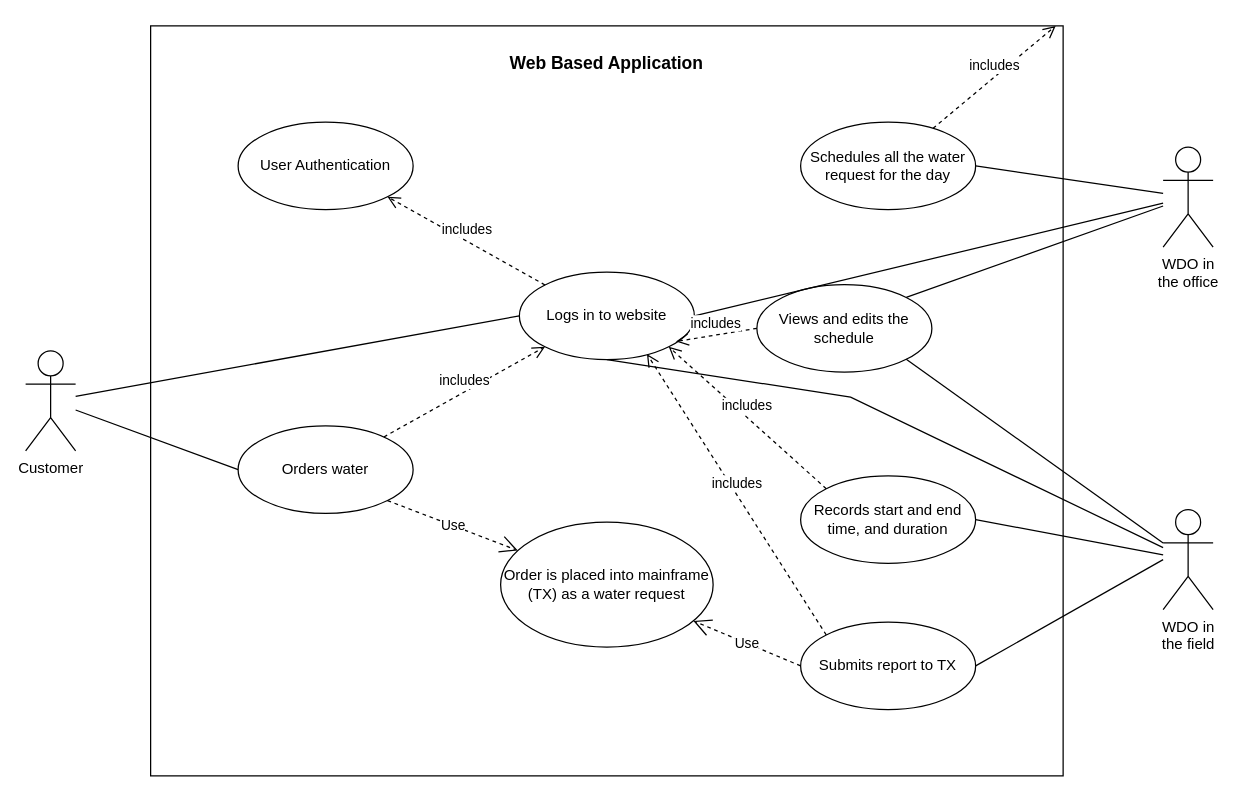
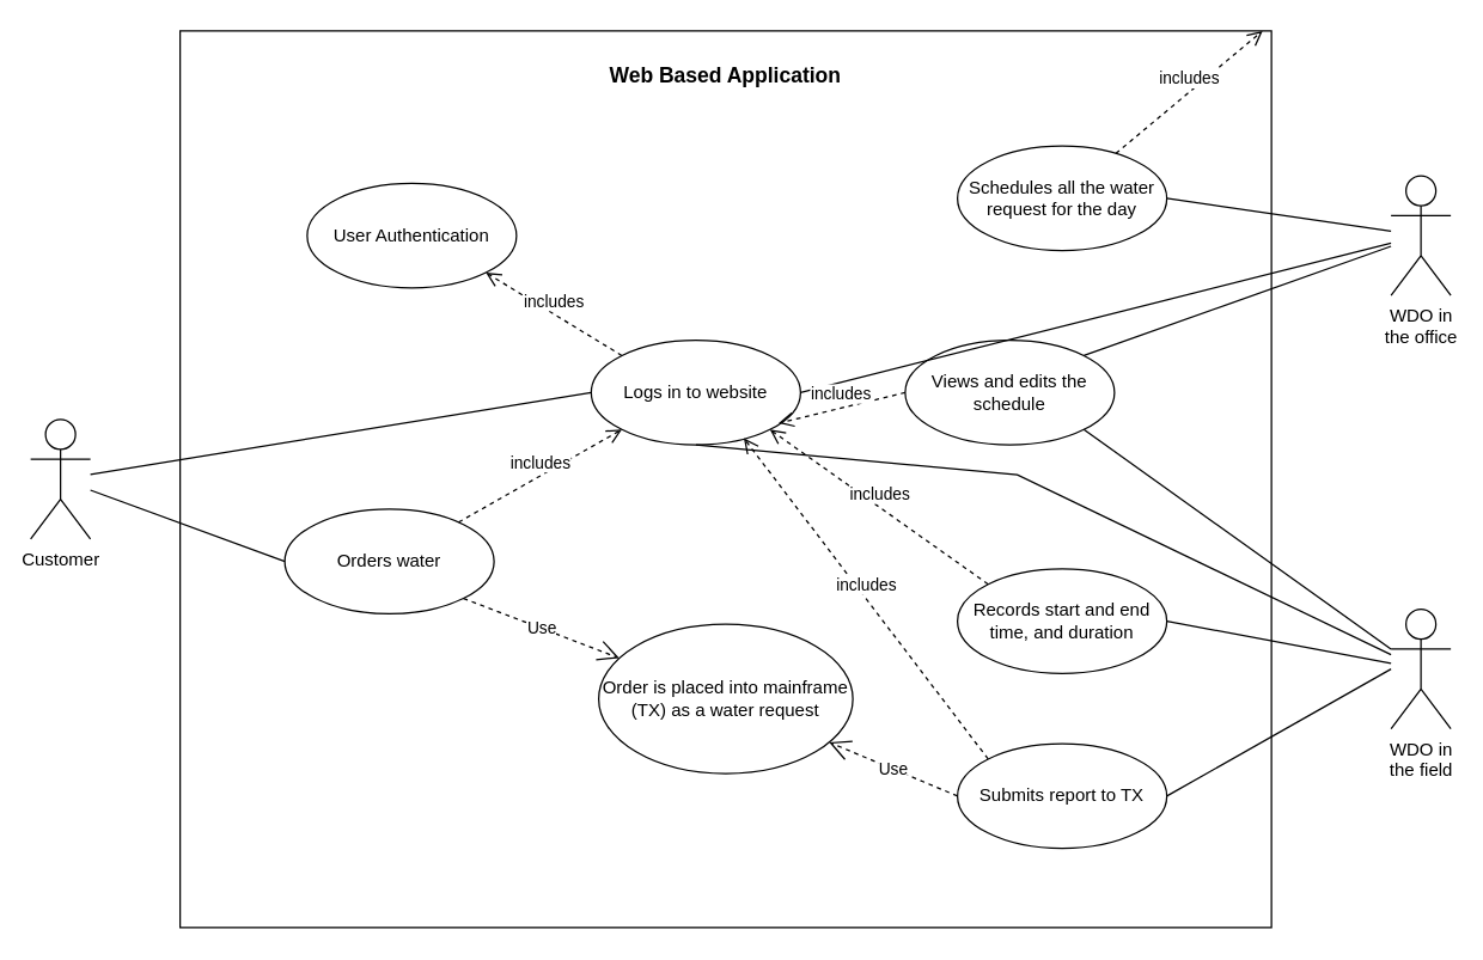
  <mxCell id="0" />
  <mxCell id="1" parent="0" />
  <mxCell id="2" value="&lt;p style=&quot;margin:0px;margin-top:4px;text-align:center;&quot;&gt;&lt;br&gt;&lt;/p&gt;&lt;p style=&quot;margin:0px;margin-top:4px;text-align:center;&quot;&gt;&lt;font style=&quot;font-size: 14px;&quot;&gt;&lt;b&gt;Web Based Application&lt;/b&gt;&lt;/font&gt;&lt;/p&gt;" style="verticalAlign=top;align=left;overflow=fill;html=1;whiteSpace=wrap;" vertex="1" parent="1"><mxGeometry x="120" y="20" width="730" height="600" as="geometry" /></mxCell>
  <mxCell id="3" value="WDO in &lt;br&gt;the office" style="shape=umlActor;verticalLabelPosition=bottom;verticalAlign=top;html=1;" vertex="1" parent="1"><mxGeometry x="930" y="117" width="40" height="80" as="geometry" /></mxCell>
  <mxCell id="4" value="Customer" style="shape=umlActor;verticalLabelPosition=bottom;verticalAlign=top;html=1;" vertex="1" parent="1"><mxGeometry x="20" y="280" width="40" height="80" as="geometry" /></mxCell>
  <mxCell id="5" value="Orders water" style="ellipse;whiteSpace=wrap;html=1;" vertex="1" parent="1"><mxGeometry x="190" y="340" width="140" height="70" as="geometry" /></mxCell>
  <mxCell id="6" value="Order is placed into mainframe (TX) as a water request" style="ellipse;whiteSpace=wrap;html=1;" vertex="1" parent="1"><mxGeometry x="400" y="417" width="170" height="100" as="geometry" /></mxCell>
  <mxCell id="7" value="WDO in &lt;br&gt;the field" style="shape=umlActor;verticalLabelPosition=bottom;verticalAlign=top;html=1;" vertex="1" parent="1"><mxGeometry x="930" y="407" width="40" height="80" as="geometry" /></mxCell>
  <mxCell id="8" value="Schedules all the water request for the day" style="ellipse;whiteSpace=wrap;html=1;" vertex="1" parent="1"><mxGeometry x="640" y="97" width="140" height="70" as="geometry" /></mxCell>
  <mxCell id="9" value="Views and edits the schedule" style="ellipse;whiteSpace=wrap;html=1;" vertex="1" parent="1"><mxGeometry x="605" y="227" width="140" height="70" as="geometry" /></mxCell>
  <mxCell id="10" value="Records start and end time, and duration" style="ellipse;whiteSpace=wrap;html=1;" vertex="1" parent="1"><mxGeometry x="640" y="380" width="140" height="70" as="geometry" /></mxCell>
  <mxCell id="11" value="Submits report to TX" style="ellipse;whiteSpace=wrap;html=1;" vertex="1" parent="1"><mxGeometry x="640" y="497" width="140" height="70" as="geometry" /></mxCell>
- <mxCell id="12" value="Logs in to website" style="ellipse;whiteSpace=wrap;html=1;" vertex="1" parent="1"><mxGeometry x="415" y="217" width="140" height="70" as="geometry" /></mxCell>
+ <mxCell id="12" value="Logs in to website" style="ellipse;whiteSpace=wrap;html=1;" vertex="1" parent="1"><mxGeometry x="395" y="227" width="140" height="70" as="geometry" /></mxCell>
  <mxCell id="13" value="" style="endArrow=none;html=1;rounded=0;entryX=0;entryY=0.5;entryDx=0;entryDy=0;" edge="1" parent="1" source="4" target="12"><mxGeometry width="50" height="50" relative="1" as="geometry"><mxPoint x="40" y="277" as="sourcePoint" /><mxPoint x="40" y="127" as="targetPoint" /><Array as="points" /></mxGeometry></mxCell>
  <mxCell id="14" value="" style="endArrow=none;html=1;rounded=0;entryX=1;entryY=0.5;entryDx=0;entryDy=0;" edge="1" parent="1" source="3" target="12"><mxGeometry width="50" height="50" relative="1" as="geometry"><mxPoint x="940" y="97" as="sourcePoint" /><mxPoint x="990" y="47" as="targetPoint" /><Array as="points" /></mxGeometry></mxCell>
  <mxCell id="15" value="" style="endArrow=none;html=1;rounded=0;entryX=0.5;entryY=1;entryDx=0;entryDy=0;" edge="1" parent="1" source="7" target="12"><mxGeometry width="50" height="50" relative="1" as="geometry"><mxPoint x="420" y="387" as="sourcePoint" /><mxPoint x="470" y="337" as="targetPoint" /><Array as="points"><mxPoint x="680" y="317" /></Array></mxGeometry></mxCell>
  <mxCell id="16" value="" style="endArrow=none;html=1;rounded=0;exitX=1;exitY=0.5;exitDx=0;exitDy=0;" edge="1" parent="1" source="10" target="7"><mxGeometry width="50" height="50" relative="1" as="geometry"><mxPoint x="860" y="497" as="sourcePoint" /><mxPoint x="910" y="447" as="targetPoint" /></mxGeometry></mxCell>
  <mxCell id="17" value="" style="endArrow=none;html=1;rounded=0;exitX=1;exitY=0.5;exitDx=0;exitDy=0;" edge="1" parent="1" source="11"><mxGeometry width="50" height="50" relative="1" as="geometry"><mxPoint x="850" y="527" as="sourcePoint" /><mxPoint x="930" y="447" as="targetPoint" /></mxGeometry></mxCell>
  <mxCell id="18" value="" style="endArrow=none;html=1;rounded=0;entryX=0;entryY=0.5;entryDx=0;entryDy=0;" edge="1" parent="1" source="4" target="5"><mxGeometry width="50" height="50" relative="1" as="geometry"><mxPoint x="60" y="337" as="sourcePoint" /><mxPoint x="110" y="287" as="targetPoint" /></mxGeometry></mxCell>
  <mxCell id="19" value="" style="endArrow=none;html=1;rounded=0;exitX=1;exitY=0.5;exitDx=0;exitDy=0;" edge="1" parent="1" source="8" target="3"><mxGeometry width="50" height="50" relative="1" as="geometry"><mxPoint x="890" y="217" as="sourcePoint" /><mxPoint x="940" y="167" as="targetPoint" /></mxGeometry></mxCell>
  <mxCell id="20" value="" style="endArrow=none;html=1;rounded=0;exitX=1;exitY=0;exitDx=0;exitDy=0;" edge="1" parent="1" source="9" target="3"><mxGeometry width="50" height="50" relative="1" as="geometry"><mxPoint x="870" y="237" as="sourcePoint" /><mxPoint x="920" y="187" as="targetPoint" /></mxGeometry></mxCell>
  <mxCell id="21" value="" style="endArrow=none;html=1;rounded=0;entryX=1;entryY=1;entryDx=0;entryDy=0;exitX=0;exitY=0.333;exitDx=0;exitDy=0;exitPerimeter=0;" edge="1" parent="1" source="7" target="9"><mxGeometry width="50" height="50" relative="1" as="geometry"><mxPoint x="880" y="387" as="sourcePoint" /><mxPoint x="930" y="337" as="targetPoint" /></mxGeometry></mxCell>
  <mxCell id="22" value="includes" style="html=1;verticalAlign=bottom;endArrow=open;dashed=1;endSize=8;curved=0;rounded=0;entryX=0;entryY=1;entryDx=0;entryDy=0;" edge="1" parent="1" source="5" target="12"><mxGeometry relative="1" as="geometry"><mxPoint x="390" y="187" as="sourcePoint" /><mxPoint x="310" y="187" as="targetPoint" /></mxGeometry></mxCell>
  <mxCell id="23" value="includes" style="html=1;verticalAlign=bottom;endArrow=open;dashed=1;endSize=8;curved=0;rounded=0;" edge="1" parent="1" source="8" target="2"><mxGeometry x="0.001" relative="1" as="geometry"><mxPoint x="317" y="229" as="sourcePoint" /><mxPoint x="446" y="157" as="targetPoint" /><mxPoint as="offset" /></mxGeometry></mxCell>
  <mxCell id="24" value="includes" style="html=1;verticalAlign=bottom;endArrow=open;dashed=1;endSize=8;curved=0;rounded=0;entryX=0.895;entryY=0.793;entryDx=0;entryDy=0;entryPerimeter=0;exitX=0;exitY=0.5;exitDx=0;exitDy=0;" edge="1" parent="1" source="9" target="12"><mxGeometry relative="1" as="geometry"><mxPoint x="650" y="143" as="sourcePoint" /><mxPoint x="560" y="145" as="targetPoint" /></mxGeometry></mxCell>
- <mxCell id="25" value="User Authentication" style="ellipse;whiteSpace=wrap;html=1;" vertex="1" parent="1"><mxGeometry x="190" y="97" width="140" height="70" as="geometry" /></mxCell>
+ <mxCell id="25" value="User Authentication" style="ellipse;whiteSpace=wrap;html=1;" vertex="1" parent="1"><mxGeometry x="205" y="122" width="140" height="70" as="geometry" /></mxCell>
  <mxCell id="26" value="includes" style="html=1;verticalAlign=bottom;endArrow=open;dashed=1;endSize=8;curved=0;rounded=0;entryX=1;entryY=1;entryDx=0;entryDy=0;exitX=0;exitY=0;exitDx=0;exitDy=0;" edge="1" parent="1" source="12" target="25"><mxGeometry x="0.001" relative="1" as="geometry"><mxPoint x="449" y="117" as="sourcePoint" /><mxPoint x="320" y="186" as="targetPoint" /><mxPoint as="offset" /></mxGeometry></mxCell>
  <mxCell id="27" value="includes" style="html=1;verticalAlign=bottom;endArrow=open;dashed=1;endSize=8;curved=0;rounded=0;entryX=1;entryY=1;entryDx=0;entryDy=0;exitX=0;exitY=0;exitDx=0;exitDy=0;" edge="1" parent="1" source="10" target="12"><mxGeometry relative="1" as="geometry"><mxPoint x="650" y="272" as="sourcePoint" /><mxPoint x="550" y="283" as="targetPoint" /></mxGeometry></mxCell>
  <mxCell id="28" value="includes" style="html=1;verticalAlign=bottom;endArrow=open;dashed=1;endSize=8;curved=0;rounded=0;entryX=0.729;entryY=0.936;entryDx=0;entryDy=0;exitX=0;exitY=0;exitDx=0;exitDy=0;entryPerimeter=0;" edge="1" parent="1" source="11" target="12"><mxGeometry relative="1" as="geometry"><mxPoint x="671" y="380" as="sourcePoint" /><mxPoint x="544" y="287" as="targetPoint" /></mxGeometry></mxCell>
  <mxCell id="29" value="Use" style="endArrow=open;endSize=12;dashed=1;html=1;rounded=0;exitX=1;exitY=1;exitDx=0;exitDy=0;" edge="1" parent="1" source="5" target="6"><mxGeometry width="160" relative="1" as="geometry"><mxPoint x="330" y="387" as="sourcePoint" /><mxPoint x="490" y="387" as="targetPoint" /></mxGeometry></mxCell>
  <mxCell id="30" value="Use" style="endArrow=open;endSize=12;dashed=1;html=1;rounded=0;exitX=0;exitY=0.5;exitDx=0;exitDy=0;" edge="1" parent="1" source="11" target="6"><mxGeometry width="160" relative="1" as="geometry"><mxPoint x="319" y="410" as="sourcePoint" /><mxPoint x="424" y="450" as="targetPoint" /></mxGeometry></mxCell>
